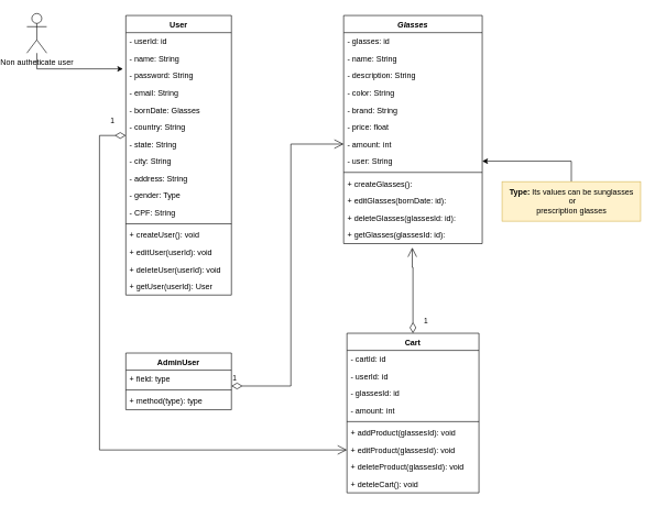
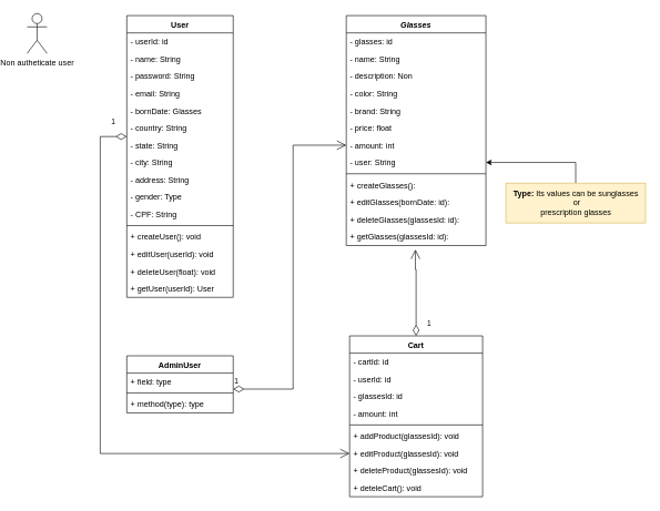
  <mxCell id="0" />
  <mxCell id="1" parent="0" />
  <mxCell id="2" value="User" style="swimlane;fontStyle=1;align=center;verticalAlign=top;childLayout=stackLayout;horizontal=1;startSize=26;horizontalStack=0;resizeParent=1;resizeParentMax=0;resizeLast=0;collapsible=1;marginBottom=0;" vertex="1" parent="1"><mxGeometry x="169.94" y="23" width="160" height="424" as="geometry" /></mxCell>
  <mxCell id="3" value="- userId: id" style="text;strokeColor=none;fillColor=none;align=left;verticalAlign=top;spacingLeft=4;spacingRight=4;overflow=hidden;rotatable=0;points=[[0,0.5],[1,0.5]];portConstraint=eastwest;" vertex="1" parent="2"><mxGeometry y="26" width="160" height="26" as="geometry" /></mxCell>
  <mxCell id="4" value="- name: String" style="text;strokeColor=none;fillColor=none;align=left;verticalAlign=top;spacingLeft=4;spacingRight=4;overflow=hidden;rotatable=0;points=[[0,0.5],[1,0.5]];portConstraint=eastwest;" vertex="1" parent="2"><mxGeometry y="52" width="160" height="26" as="geometry" /></mxCell>
  <mxCell id="5" value="- password: String" style="text;strokeColor=none;fillColor=none;align=left;verticalAlign=top;spacingLeft=4;spacingRight=4;overflow=hidden;rotatable=0;points=[[0,0.5],[1,0.5]];portConstraint=eastwest;" vertex="1" parent="2"><mxGeometry y="78" width="160" height="26" as="geometry" /></mxCell>
  <mxCell id="6" value="- email: String" style="text;strokeColor=none;fillColor=none;align=left;verticalAlign=top;spacingLeft=4;spacingRight=4;overflow=hidden;rotatable=0;points=[[0,0.5],[1,0.5]];portConstraint=eastwest;" vertex="1" parent="2"><mxGeometry y="104" width="160" height="26" as="geometry" /></mxCell>
  <mxCell id="7" value="- bornDate: Glasses" style="text;strokeColor=none;fillColor=none;align=left;verticalAlign=top;spacingLeft=4;spacingRight=4;overflow=hidden;rotatable=0;points=[[0,0.5],[1,0.5]];portConstraint=eastwest;" vertex="1" parent="2"><mxGeometry y="130" width="160" height="26" as="geometry" /></mxCell>
  <mxCell id="8" value="- country: String" style="text;strokeColor=none;fillColor=none;align=left;verticalAlign=top;spacingLeft=4;spacingRight=4;overflow=hidden;rotatable=0;points=[[0,0.5],[1,0.5]];portConstraint=eastwest;" vertex="1" parent="2"><mxGeometry y="156" width="160" height="26" as="geometry" /></mxCell>
  <mxCell id="9" value="- state: String" style="text;strokeColor=none;fillColor=none;align=left;verticalAlign=top;spacingLeft=4;spacingRight=4;overflow=hidden;rotatable=0;points=[[0,0.5],[1,0.5]];portConstraint=eastwest;" vertex="1" parent="2"><mxGeometry y="182" width="160" height="26" as="geometry" /></mxCell>
  <mxCell id="10" value="- city: String" style="text;strokeColor=none;fillColor=none;align=left;verticalAlign=top;spacingLeft=4;spacingRight=4;overflow=hidden;rotatable=0;points=[[0,0.5],[1,0.5]];portConstraint=eastwest;" vertex="1" parent="2"><mxGeometry y="208" width="160" height="26" as="geometry" /></mxCell>
  <mxCell id="11" value="- address: String" style="text;strokeColor=none;fillColor=none;align=left;verticalAlign=top;spacingLeft=4;spacingRight=4;overflow=hidden;rotatable=0;points=[[0,0.5],[1,0.5]];portConstraint=eastwest;" vertex="1" parent="2"><mxGeometry y="234" width="160" height="26" as="geometry" /></mxCell>
  <mxCell id="12" value="- gender: Type" style="text;strokeColor=none;fillColor=none;align=left;verticalAlign=top;spacingLeft=4;spacingRight=4;overflow=hidden;rotatable=0;points=[[0,0.5],[1,0.5]];portConstraint=eastwest;" vertex="1" parent="2"><mxGeometry y="260" width="160" height="26" as="geometry" /></mxCell>
  <mxCell id="13" value="- CPF: String" style="text;strokeColor=none;fillColor=none;align=left;verticalAlign=top;spacingLeft=4;spacingRight=4;overflow=hidden;rotatable=0;points=[[0,0.5],[1,0.5]];portConstraint=eastwest;" vertex="1" parent="2"><mxGeometry y="286" width="160" height="26" as="geometry" /></mxCell>
  <mxCell id="14" value="" style="line;strokeWidth=1;fillColor=none;align=left;verticalAlign=middle;spacingTop=-1;spacingLeft=3;spacingRight=3;rotatable=0;labelPosition=right;points=[];portConstraint=eastwest;strokeColor=inherit;" vertex="1" parent="2"><mxGeometry y="312" width="160" height="8" as="geometry" /></mxCell>
  <mxCell id="15" value="+ createUser(): void" style="text;strokeColor=none;fillColor=none;align=left;verticalAlign=top;spacingLeft=4;spacingRight=4;overflow=hidden;rotatable=0;points=[[0,0.5],[1,0.5]];portConstraint=eastwest;" vertex="1" parent="2"><mxGeometry y="320" width="160" height="26" as="geometry" /></mxCell>
  <mxCell id="16" value="+ editUser(userId): void" style="text;strokeColor=none;fillColor=none;align=left;verticalAlign=top;spacingLeft=4;spacingRight=4;overflow=hidden;rotatable=0;points=[[0,0.5],[1,0.5]];portConstraint=eastwest;" vertex="1" parent="2"><mxGeometry y="346" width="160" height="26" as="geometry" /></mxCell>
- <mxCell id="17" value="+ deleteUser(userId): void" style="text;strokeColor=none;fillColor=none;align=left;verticalAlign=top;spacingLeft=4;spacingRight=4;overflow=hidden;rotatable=0;points=[[0,0.5],[1,0.5]];portConstraint=eastwest;" vertex="1" parent="2"><mxGeometry y="372" width="160" height="26" as="geometry" /></mxCell>
+ <mxCell id="17" value="+ deleteUser(float): void" style="text;strokeColor=none;fillColor=none;align=left;verticalAlign=top;spacingLeft=4;spacingRight=4;overflow=hidden;rotatable=0;points=[[0,0.5],[1,0.5]];portConstraint=eastwest;" vertex="1" parent="2"><mxGeometry y="372" width="160" height="26" as="geometry" /></mxCell>
  <mxCell id="18" value="+ getUser(userId): User" style="text;strokeColor=none;fillColor=none;align=left;verticalAlign=top;spacingLeft=4;spacingRight=4;overflow=hidden;rotatable=0;points=[[0,0.5],[1,0.5]];portConstraint=eastwest;" vertex="1" parent="2"><mxGeometry y="398" width="160" height="26" as="geometry" /></mxCell>
  <mxCell id="19" value="Cart" style="swimlane;fontStyle=1;align=center;verticalAlign=top;childLayout=stackLayout;horizontal=1;startSize=26;horizontalStack=0;resizeParent=1;resizeParentMax=0;resizeLast=0;collapsible=1;marginBottom=0;" vertex="1" parent="1"><mxGeometry x="505" y="505" width="200" height="242" as="geometry" /></mxCell>
  <mxCell id="20" value="- cartId: id" style="text;strokeColor=none;fillColor=none;align=left;verticalAlign=top;spacingLeft=4;spacingRight=4;overflow=hidden;rotatable=0;points=[[0,0.5],[1,0.5]];portConstraint=eastwest;" vertex="1" parent="19"><mxGeometry y="26" width="200" height="26" as="geometry" /></mxCell>
  <mxCell id="21" value="- userId: id" style="text;strokeColor=none;fillColor=none;align=left;verticalAlign=top;spacingLeft=4;spacingRight=4;overflow=hidden;rotatable=0;points=[[0,0.5],[1,0.5]];portConstraint=eastwest;" vertex="1" parent="19"><mxGeometry y="52" width="200" height="26" as="geometry" /></mxCell>
  <mxCell id="22" value="- glassesId: id" style="text;strokeColor=none;fillColor=none;align=left;verticalAlign=top;spacingLeft=4;spacingRight=4;overflow=hidden;rotatable=0;points=[[0,0.5],[1,0.5]];portConstraint=eastwest;" vertex="1" parent="19"><mxGeometry y="78" width="200" height="26" as="geometry" /></mxCell>
  <mxCell id="23" value="- amount: int" style="text;strokeColor=none;fillColor=none;align=left;verticalAlign=top;spacingLeft=4;spacingRight=4;overflow=hidden;rotatable=0;points=[[0,0.5],[1,0.5]];portConstraint=eastwest;" vertex="1" parent="19"><mxGeometry y="104" width="200" height="26" as="geometry" /></mxCell>
  <mxCell id="24" value="" style="line;strokeWidth=1;fillColor=none;align=left;verticalAlign=middle;spacingTop=-1;spacingLeft=3;spacingRight=3;rotatable=0;labelPosition=right;points=[];portConstraint=eastwest;strokeColor=inherit;" vertex="1" parent="19"><mxGeometry y="130" width="200" height="8" as="geometry" /></mxCell>
  <mxCell id="25" value="+ addProduct(glassesId): void" style="text;strokeColor=none;fillColor=none;align=left;verticalAlign=top;spacingLeft=4;spacingRight=4;overflow=hidden;rotatable=0;points=[[0,0.5],[1,0.5]];portConstraint=eastwest;" vertex="1" parent="19"><mxGeometry y="138" width="200" height="26" as="geometry" /></mxCell>
  <mxCell id="26" value="+ editProduct(glassesId): void" style="text;strokeColor=none;fillColor=none;align=left;verticalAlign=top;spacingLeft=4;spacingRight=4;overflow=hidden;rotatable=0;points=[[0,0.5],[1,0.5]];portConstraint=eastwest;" vertex="1" parent="19"><mxGeometry y="164" width="200" height="26" as="geometry" /></mxCell>
  <mxCell id="27" value="+ deleteProduct(glassesId): void" style="text;strokeColor=none;fillColor=none;align=left;verticalAlign=top;spacingLeft=4;spacingRight=4;overflow=hidden;rotatable=0;points=[[0,0.5],[1,0.5]];portConstraint=eastwest;" vertex="1" parent="19"><mxGeometry y="190" width="200" height="26" as="geometry" /></mxCell>
  <mxCell id="28" value="+ deteleCart(): void" style="text;strokeColor=none;fillColor=none;align=left;verticalAlign=top;spacingLeft=4;spacingRight=4;overflow=hidden;rotatable=0;points=[[0,0.5],[1,0.5]];portConstraint=eastwest;" vertex="1" parent="19"><mxGeometry y="216" width="200" height="26" as="geometry" /></mxCell>
  <mxCell id="29" value="AdminUser" style="swimlane;fontStyle=1;align=center;verticalAlign=top;childLayout=stackLayout;horizontal=1;startSize=26;horizontalStack=0;resizeParent=1;resizeParentMax=0;resizeLast=0;collapsible=1;marginBottom=0;" vertex="1" parent="1"><mxGeometry x="169.94" y="535" width="160" height="86" as="geometry" /></mxCell>
  <mxCell id="30" value="+ field: type" style="text;strokeColor=none;fillColor=none;align=left;verticalAlign=top;spacingLeft=4;spacingRight=4;overflow=hidden;rotatable=0;points=[[0,0.5],[1,0.5]];portConstraint=eastwest;" vertex="1" parent="29"><mxGeometry y="26" width="160" height="26" as="geometry" /></mxCell>
  <mxCell id="31" value="" style="line;strokeWidth=1;fillColor=none;align=left;verticalAlign=middle;spacingTop=-1;spacingLeft=3;spacingRight=3;rotatable=0;labelPosition=right;points=[];portConstraint=eastwest;strokeColor=inherit;" vertex="1" parent="29"><mxGeometry y="52" width="160" height="8" as="geometry" /></mxCell>
  <mxCell id="32" value="+ method(type): type" style="text;strokeColor=none;fillColor=none;align=left;verticalAlign=top;spacingLeft=4;spacingRight=4;overflow=hidden;rotatable=0;points=[[0,0.5],[1,0.5]];portConstraint=eastwest;" vertex="1" parent="29"><mxGeometry y="60" width="160" height="26" as="geometry" /></mxCell>
  <mxCell id="33" value="1" style="endArrow=open;html=1;endSize=12;startArrow=diamondThin;startSize=14;startFill=0;edgeStyle=orthogonalEdgeStyle;align=left;verticalAlign=bottom;rounded=0;entryX=0;entryY=0.5;entryDx=0;entryDy=0;" edge="1" parent="1" target="26"><mxGeometry x="-0.943" y="-13" relative="1" as="geometry"><mxPoint x="169.94" y="205" as="sourcePoint" /><mxPoint x="169.94" y="740" as="targetPoint" /><Array as="points"><mxPoint x="130" y="205" /><mxPoint x="130" y="682" /></Array><mxPoint as="offset" /></mxGeometry></mxCell>
- <mxCell id="34" style="edgeStyle=orthogonalEdgeStyle;rounded=0;orthogonalLoop=1;jettySize=auto;html=1;entryX=-0.027;entryY=0.115;entryDx=0;entryDy=0;entryPerimeter=0;" edge="1" parent="1" source="35" target="5"><mxGeometry relative="1" as="geometry"><mxPoint x="145" y="105" as="targetPoint" /><Array as="points"><mxPoint x="80" y="104" /><mxPoint x="80" y="104" /></Array></mxGeometry></mxCell>
  <mxCell id="35" value="Non autheticate user" style="shape=umlActor;verticalLabelPosition=bottom;verticalAlign=top;html=1;outlineConnect=0;" vertex="1" parent="1"><mxGeometry x="20" y="20" width="30" height="60" as="geometry" /></mxCell>
  <mxCell id="36" value="Glasses" style="swimlane;fontStyle=3;align=center;verticalAlign=top;childLayout=stackLayout;horizontal=1;startSize=26;horizontalStack=0;resizeParent=1;resizeParentMax=0;resizeLast=0;collapsible=1;marginBottom=0;" vertex="1" parent="1"><mxGeometry x="500" y="23" width="210" height="346" as="geometry" /></mxCell>
  <mxCell id="37" value="- glasses: id" style="text;strokeColor=none;fillColor=none;align=left;verticalAlign=top;spacingLeft=4;spacingRight=4;overflow=hidden;rotatable=0;points=[[0,0.5],[1,0.5]];portConstraint=eastwest;" vertex="1" parent="36"><mxGeometry y="26" width="210" height="26" as="geometry" /></mxCell>
  <mxCell id="38" value="- name: String" style="text;strokeColor=none;fillColor=none;align=left;verticalAlign=top;spacingLeft=4;spacingRight=4;overflow=hidden;rotatable=0;points=[[0,0.5],[1,0.5]];portConstraint=eastwest;" vertex="1" parent="36"><mxGeometry y="52" width="210" height="26" as="geometry" /></mxCell>
- <mxCell id="39" value="- description: String" style="text;strokeColor=none;fillColor=none;align=left;verticalAlign=top;spacingLeft=4;spacingRight=4;overflow=hidden;rotatable=0;points=[[0,0.5],[1,0.5]];portConstraint=eastwest;" vertex="1" parent="36"><mxGeometry y="78" width="210" height="26" as="geometry" /></mxCell>
+ <mxCell id="39" value="- description: Non" style="text;strokeColor=none;fillColor=none;align=left;verticalAlign=top;spacingLeft=4;spacingRight=4;overflow=hidden;rotatable=0;points=[[0,0.5],[1,0.5]];portConstraint=eastwest;" vertex="1" parent="36"><mxGeometry y="78" width="210" height="26" as="geometry" /></mxCell>
  <mxCell id="40" value="- color: String" style="text;strokeColor=none;fillColor=none;align=left;verticalAlign=top;spacingLeft=4;spacingRight=4;overflow=hidden;rotatable=0;points=[[0,0.5],[1,0.5]];portConstraint=eastwest;" vertex="1" parent="36"><mxGeometry y="104" width="210" height="26" as="geometry" /></mxCell>
  <mxCell id="41" value="- brand: String" style="text;strokeColor=none;fillColor=none;align=left;verticalAlign=top;spacingLeft=4;spacingRight=4;overflow=hidden;rotatable=0;points=[[0,0.5],[1,0.5]];portConstraint=eastwest;" vertex="1" parent="36"><mxGeometry y="130" width="210" height="26" as="geometry" /></mxCell>
  <mxCell id="42" value="- price: float" style="text;strokeColor=none;fillColor=none;align=left;verticalAlign=top;spacingLeft=4;spacingRight=4;overflow=hidden;rotatable=0;points=[[0,0.5],[1,0.5]];portConstraint=eastwest;" vertex="1" parent="36"><mxGeometry y="156" width="210" height="26" as="geometry" /></mxCell>
  <mxCell id="43" value="- amount: int" style="text;strokeColor=none;fillColor=none;align=left;verticalAlign=top;spacingLeft=4;spacingRight=4;overflow=hidden;rotatable=0;points=[[0,0.5],[1,0.5]];portConstraint=eastwest;" vertex="1" parent="36"><mxGeometry y="182" width="210" height="26" as="geometry" /></mxCell>
  <mxCell id="44" value="- user: String" style="text;strokeColor=none;fillColor=none;align=left;verticalAlign=top;spacingLeft=4;spacingRight=4;overflow=hidden;rotatable=0;points=[[0,0.5],[1,0.5]];portConstraint=eastwest;" vertex="1" parent="36"><mxGeometry y="208" width="210" height="26" as="geometry" /></mxCell>
  <mxCell id="45" value="" style="line;strokeWidth=1;fillColor=none;align=left;verticalAlign=middle;spacingTop=-1;spacingLeft=3;spacingRight=3;rotatable=0;labelPosition=right;points=[];portConstraint=eastwest;strokeColor=inherit;" vertex="1" parent="36"><mxGeometry y="234" width="210" height="8" as="geometry" /></mxCell>
  <mxCell id="46" value="+ createGlasses():&#10;" style="text;strokeColor=none;fillColor=none;align=left;verticalAlign=top;spacingLeft=4;spacingRight=4;overflow=hidden;rotatable=0;points=[[0,0.5],[1,0.5]];portConstraint=eastwest;" vertex="1" parent="36"><mxGeometry y="242" width="210" height="26" as="geometry" /></mxCell>
  <mxCell id="47" value="+ editGlasses(bornDate: id):&#10;" style="text;strokeColor=none;fillColor=none;align=left;verticalAlign=top;spacingLeft=4;spacingRight=4;overflow=hidden;rotatable=0;points=[[0,0.5],[1,0.5]];portConstraint=eastwest;" vertex="1" parent="36"><mxGeometry y="268" width="210" height="26" as="geometry" /></mxCell>
  <mxCell id="48" value="+ deleteGlasses(glassesId: id):&#10;" style="text;strokeColor=none;fillColor=none;align=left;verticalAlign=top;spacingLeft=4;spacingRight=4;overflow=hidden;rotatable=0;points=[[0,0.5],[1,0.5]];portConstraint=eastwest;" vertex="1" parent="36"><mxGeometry y="294" width="210" height="26" as="geometry" /></mxCell>
  <mxCell id="49" value="+ getGlasses(glassesId: id):&#10;" style="text;strokeColor=none;fillColor=none;align=left;verticalAlign=top;spacingLeft=4;spacingRight=4;overflow=hidden;rotatable=0;points=[[0,0.5],[1,0.5]];portConstraint=eastwest;" vertex="1" parent="36"><mxGeometry y="320" width="210" height="26" as="geometry" /></mxCell>
  <mxCell id="50" style="edgeStyle=orthogonalEdgeStyle;rounded=0;orthogonalLoop=1;jettySize=auto;html=1;entryX=1;entryY=0.5;entryDx=0;entryDy=0;" edge="1" parent="1" source="51" target="44"><mxGeometry relative="1" as="geometry" /></mxCell>
  <mxCell id="51" value="&lt;b&gt;Type: &lt;/b&gt;Its values can be sunglasses&lt;br&gt;&amp;nbsp;or &lt;br&gt;prescription glasses" style="text;html=1;align=center;verticalAlign=middle;resizable=0;points=[];autosize=1;strokeColor=#d6b656;fillColor=#fff2cc;" vertex="1" parent="1"><mxGeometry x="740" y="275" width="210" height="60" as="geometry" /></mxCell>
  <mxCell id="52" value="1" style="endArrow=open;html=1;endSize=12;startArrow=diamondThin;startSize=14;startFill=0;edgeStyle=orthogonalEdgeStyle;align=left;verticalAlign=bottom;rounded=0;entryX=0;entryY=0.5;entryDx=0;entryDy=0;" edge="1" parent="1" target="43"><mxGeometry x="-1" y="3" relative="1" as="geometry"><mxPoint x="329.94" y="585" as="sourcePoint" /><mxPoint x="489.94" y="585" as="targetPoint" /><Array as="points"><mxPoint x="420" y="585" /><mxPoint x="420" y="218" /></Array></mxGeometry></mxCell>
  <mxCell id="53" value="1" style="endArrow=open;html=1;endSize=12;startArrow=diamondThin;startSize=14;startFill=0;edgeStyle=orthogonalEdgeStyle;align=left;verticalAlign=bottom;rounded=0;exitX=0.5;exitY=0;exitDx=0;exitDy=0;" edge="1" parent="1" source="19"><mxGeometry x="-0.847" y="-15" relative="1" as="geometry"><mxPoint x="600" y="385" as="sourcePoint" /><mxPoint x="604" y="375" as="targetPoint" /><Array as="points"><mxPoint x="605" y="405" /><mxPoint x="604" y="405" /></Array><mxPoint as="offset" /></mxGeometry></mxCell>
